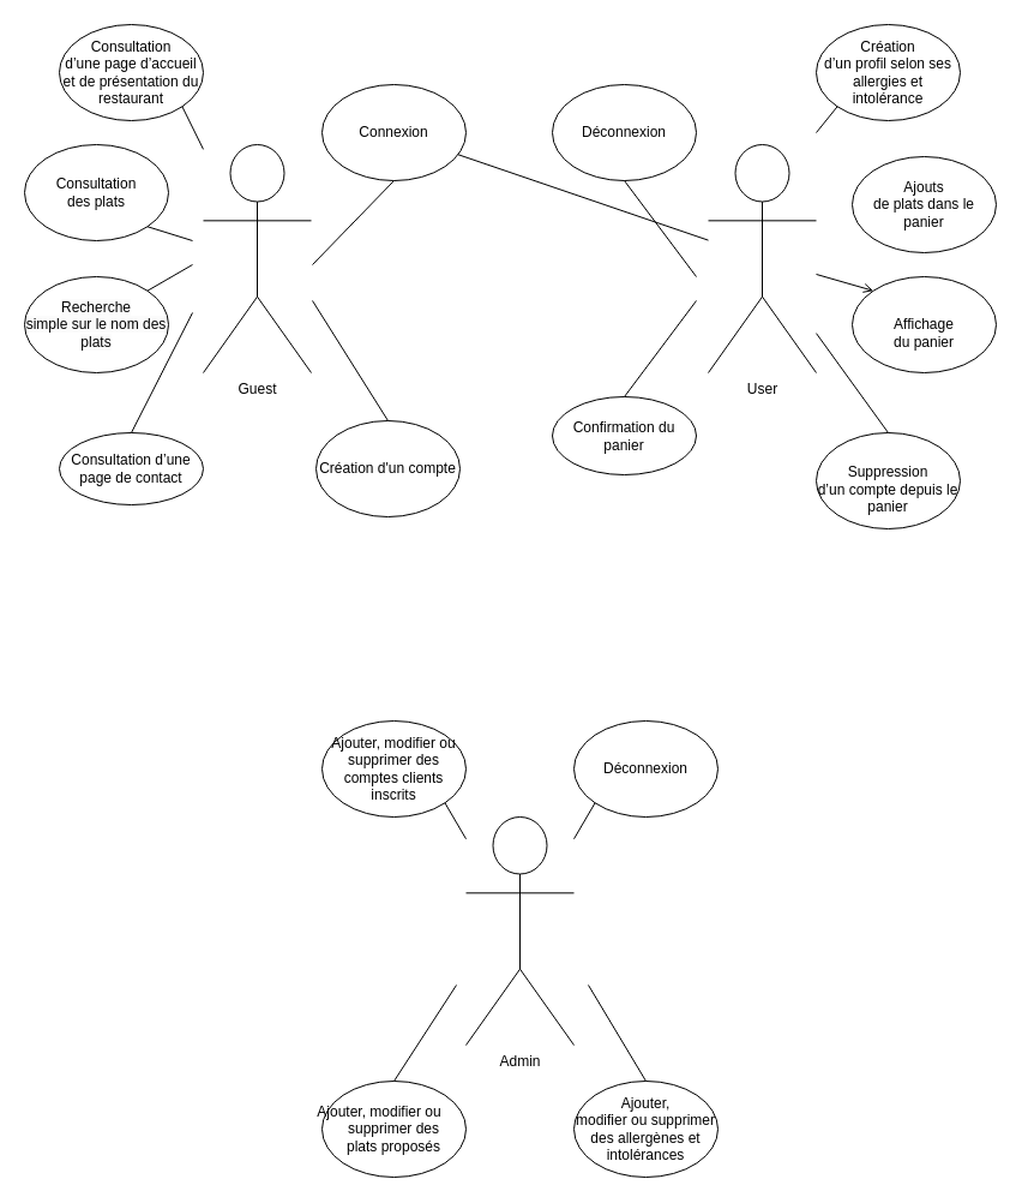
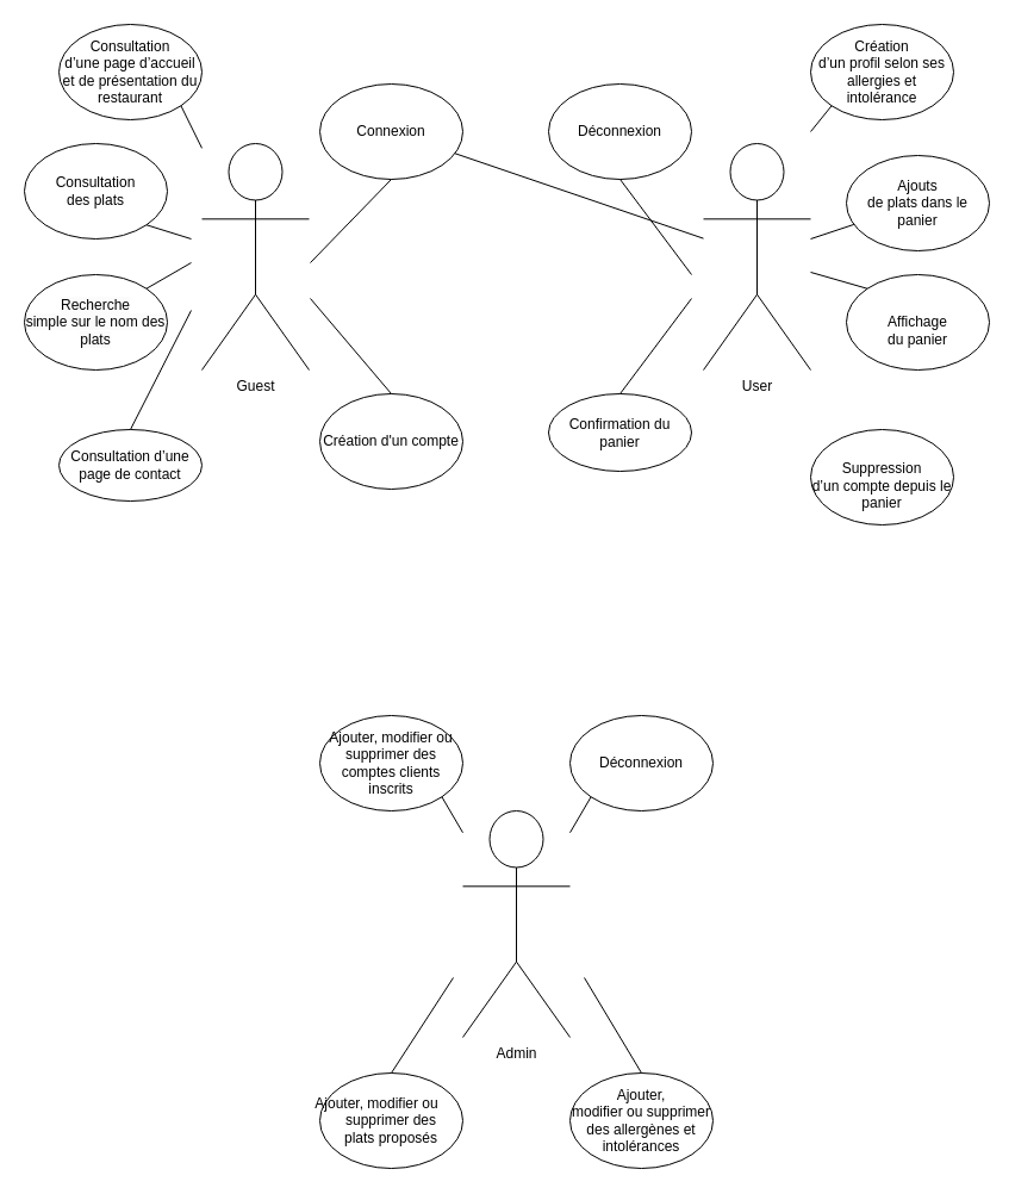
  <mxCell id="0" />
  <mxCell id="1" parent="0" />
  <mxCell id="2" value="Guest" style="shape=umlActor;verticalLabelPosition=bottom;verticalAlign=top;html=1;outlineConnect=0;" vertex="1" parent="1"><mxGeometry x="169" y="120" width="90" height="190" as="geometry" /></mxCell>
  <mxCell id="3" value="User" style="shape=umlActor;verticalLabelPosition=bottom;verticalAlign=top;html=1;outlineConnect=0;" vertex="1" parent="1"><mxGeometry x="590" y="120" width="90" height="190" as="geometry" /></mxCell>
  <mxCell id="4" value="Admin" style="shape=umlActor;verticalLabelPosition=bottom;verticalAlign=top;html=1;outlineConnect=0;" vertex="1" parent="1"><mxGeometry x="388" y="680" width="90" height="190" as="geometry" /></mxCell>
  <mxCell id="5" value="Consultation&lt;br&gt;d’une page d’accueil et de présentation du restaurant" style="ellipse;whiteSpace=wrap;html=1;" vertex="1" parent="1"><mxGeometry x="49" y="20" width="120" height="80" as="geometry" /></mxCell>
  <mxCell id="6" value="Consultation&lt;br&gt;des plats" style="ellipse;whiteSpace=wrap;html=1;" vertex="1" parent="1"><mxGeometry x="20" y="120" width="120" height="80" as="geometry" /></mxCell>
  <mxCell id="7" value="&lt;span style=&quot;text-indent: -18pt; background-color: initial;&quot; lang=&quot;FR&quot;&gt;Consultation d’une page de contact&lt;/span&gt;" style="ellipse;whiteSpace=wrap;html=1;" vertex="1" parent="1"><mxGeometry x="49" y="360" width="120" height="60" as="geometry" /></mxCell>
  <mxCell id="8" value="&lt;span style=&quot;color: rgb(0, 0, 0); font-family: Helvetica; font-size: 12px; font-style: normal; font-variant-ligatures: normal; font-variant-caps: normal; font-weight: 400; letter-spacing: normal; orphans: 2; text-align: left; text-indent: 0px; text-transform: none; widows: 2; word-spacing: 0px; -webkit-text-stroke-width: 0px; background-color: rgb(251, 251, 251); text-decoration-thickness: initial; text-decoration-style: initial; text-decoration-color: initial; float: none; display: inline !important;&quot;&gt;Recherche&lt;/span&gt;&lt;br style=&quot;border-color: var(--border-color); color: rgb(0, 0, 0); font-family: Helvetica; font-size: 12px; font-style: normal; font-variant-ligatures: normal; font-variant-caps: normal; font-weight: 400; letter-spacing: normal; orphans: 2; text-align: left; text-indent: 0px; text-transform: none; widows: 2; word-spacing: 0px; -webkit-text-stroke-width: 0px; background-color: rgb(251, 251, 251); text-decoration-thickness: initial; text-decoration-style: initial; text-decoration-color: initial;&quot;&gt;&lt;span style=&quot;color: rgb(0, 0, 0); font-family: Helvetica; font-size: 12px; font-style: normal; font-variant-ligatures: normal; font-variant-caps: normal; font-weight: 400; letter-spacing: normal; orphans: 2; text-align: left; text-indent: 0px; text-transform: none; widows: 2; word-spacing: 0px; -webkit-text-stroke-width: 0px; background-color: rgb(251, 251, 251); text-decoration-thickness: initial; text-decoration-style: initial; text-decoration-color: initial; float: none; display: inline !important;&quot;&gt;simple sur le nom des plats&lt;/span&gt;" style="ellipse;whiteSpace=wrap;html=1;" vertex="1" parent="1"><mxGeometry x="20" y="230" width="120" height="80" as="geometry" /></mxCell>
  <mxCell id="9" value="&lt;span style=&quot;text-indent: -18pt; background-color: initial;&quot; lang=&quot;FR&quot;&gt;Connexion&lt;/span&gt;" style="ellipse;whiteSpace=wrap;html=1;" vertex="1" parent="1"><mxGeometry x="268" y="70" width="120" height="80" as="geometry" /></mxCell>
- <mxCell id="10" value="&lt;span style=&quot;text-indent: -18pt; background-color: initial;&quot; lang=&quot;FR&quot;&gt;Création d'un compte&lt;br&gt;&lt;/span&gt;" style="ellipse;whiteSpace=wrap;html=1;" vertex="1" parent="1"><mxGeometry x="263" y="350" width="120" height="80" as="geometry" /></mxCell>
+ <mxCell id="10" value="&lt;span style=&quot;text-indent: -18pt; background-color: initial;&quot; lang=&quot;FR&quot;&gt;Création d'un compte&lt;br&gt;&lt;/span&gt;" style="ellipse;whiteSpace=wrap;html=1;" vertex="1" parent="1"><mxGeometry x="268" y="330" width="120" height="80" as="geometry" /></mxCell>
  <mxCell id="11" value="Création&lt;br/&gt;d’un profil selon ses allergies et intolérance" style="ellipse;whiteSpace=wrap;html=1;" vertex="1" parent="1"><mxGeometry x="680" y="20" width="120" height="80" as="geometry" /></mxCell>
  <mxCell id="12" value="&lt;span style=&quot;text-indent: -18pt; background-color: initial;&quot; lang=&quot;FR&quot;&gt;Confirmation du panier&lt;/span&gt;" style="ellipse;whiteSpace=wrap;html=1;" vertex="1" parent="1"><mxGeometry x="460" y="330" width="120" height="65" as="geometry" /></mxCell>
  <mxCell id="13" value="&lt;br&gt;&lt;span&gt;Suppression&lt;br&gt;d’un compte depuis le panier&lt;/span&gt;&lt;br&gt;" style="ellipse;whiteSpace=wrap;html=1;" vertex="1" parent="1"><mxGeometry x="680" y="360" width="120" height="80" as="geometry" /></mxCell>
  <mxCell id="14" value="&lt;br&gt;&lt;span&gt;Affichage&lt;br&gt;du panier&lt;/span&gt;&lt;br&gt;" style="ellipse;whiteSpace=wrap;html=1;" vertex="1" parent="1"><mxGeometry x="710" y="230" width="120" height="80" as="geometry" /></mxCell>
  <mxCell id="15" value="Ajouts&lt;br/&gt;de plats dans le panier" style="ellipse;whiteSpace=wrap;html=1;" vertex="1" parent="1"><mxGeometry x="710" y="130" width="120" height="80" as="geometry" /></mxCell>
  <mxCell id="16" value="&lt;span style=&quot;text-indent: -18pt; background-color: initial;&quot; lang=&quot;FR&quot;&gt;Déconnexion&lt;/span&gt;" style="ellipse;whiteSpace=wrap;html=1;" vertex="1" parent="1"><mxGeometry x="460" y="70" width="120" height="80" as="geometry" /></mxCell>
  <mxCell id="17" value="&lt;p class=&quot;MsoBodyText&quot;&gt;&lt;span lang=&quot;FR&quot;&gt;Ajouter, modifier ou supprimer des&lt;br&gt;comptes clients inscrits&lt;/span&gt;&lt;/p&gt;" style="ellipse;whiteSpace=wrap;html=1;" vertex="1" parent="1"><mxGeometry x="268" y="600" width="120" height="80" as="geometry" /></mxCell>
  <mxCell id="18" value="&lt;p style=&quot;margin-top:0cm;margin-right:0cm;margin-bottom:0cm;&lt;br/&gt;margin-left:93.25pt;margin-bottom:.0001pt;text-indent:-18.0pt;mso-list:l0 level2 lfo1&quot; class=&quot;MsoBodyText&quot;&gt;&lt;span lang=&quot;FR&quot;&gt;Ajouter, modifier ou supprimer des&lt;br/&gt;plats proposés&lt;/span&gt;&lt;/p&gt;" style="ellipse;whiteSpace=wrap;html=1;" vertex="1" parent="1"><mxGeometry x="268" y="900" width="120" height="80" as="geometry" /></mxCell>
  <mxCell id="19" value="Ajouter,&lt;br/&gt;modifier ou supprimer des allergènes et intolérances" style="ellipse;whiteSpace=wrap;html=1;" vertex="1" parent="1"><mxGeometry x="478" y="900" width="120" height="80" as="geometry" /></mxCell>
  <mxCell id="20" value="&lt;span style=&quot;text-indent: -18pt; background-color: initial;&quot; lang=&quot;FR&quot;&gt;Déconnexion&lt;/span&gt;" style="ellipse;whiteSpace=wrap;html=1;" vertex="1" parent="1"><mxGeometry x="478" y="600" width="120" height="80" as="geometry" /></mxCell>
  <mxCell id="21" value="" style="endArrow=none;html=1;rounded=0;entryX=0.5;entryY=0;entryDx=0;entryDy=0;" edge="1" parent="1" target="7"><mxGeometry width="50" height="50" relative="1" as="geometry"><mxPoint x="160" y="260" as="sourcePoint" /><mxPoint x="150" y="730" as="targetPoint" /></mxGeometry></mxCell>
  <mxCell id="22" value="" style="endArrow=none;html=1;rounded=0;entryX=1;entryY=0;entryDx=0;entryDy=0;" edge="1" parent="1" target="8"><mxGeometry width="50" height="50" relative="1" as="geometry"><mxPoint x="160" y="220" as="sourcePoint" /><mxPoint x="160" y="740" as="targetPoint" /></mxGeometry></mxCell>
  <mxCell id="23" value="" style="endArrow=none;html=1;rounded=0;entryX=1;entryY=1;entryDx=0;entryDy=0;" edge="1" parent="1" target="6"><mxGeometry width="50" height="50" relative="1" as="geometry"><mxPoint x="160" y="200" as="sourcePoint" /><mxPoint x="170" y="750" as="targetPoint" /></mxGeometry></mxCell>
  <mxCell id="24" value="" style="endArrow=none;html=1;rounded=0;entryX=1;entryY=1;entryDx=0;entryDy=0;" edge="1" parent="1" source="2" target="5"><mxGeometry width="50" height="50" relative="1" as="geometry"><mxPoint x="130" y="810" as="sourcePoint" /><mxPoint x="180" y="760" as="targetPoint" /></mxGeometry></mxCell>
  <mxCell id="25" value="" style="endArrow=none;html=1;rounded=0;entryX=0.5;entryY=0;entryDx=0;entryDy=0;" edge="1" parent="1" target="10"><mxGeometry width="50" height="50" relative="1" as="geometry"><mxPoint x="260" y="250" as="sourcePoint" /><mxPoint x="190" y="770" as="targetPoint" /></mxGeometry></mxCell>
  <mxCell id="26" value="" style="endArrow=none;html=1;rounded=0;exitX=0.5;exitY=0;exitDx=0;exitDy=0;" edge="1" parent="1" source="19"><mxGeometry width="50" height="50" relative="1" as="geometry"><mxPoint x="150" y="830" as="sourcePoint" /><mxPoint x="490" y="820" as="targetPoint" /></mxGeometry></mxCell>
  <mxCell id="27" value="" style="endArrow=none;html=1;rounded=0;exitX=0.5;exitY=0;exitDx=0;exitDy=0;" edge="1" parent="1" source="18"><mxGeometry width="50" height="50" relative="1" as="geometry"><mxPoint x="160" y="840" as="sourcePoint" /><mxPoint x="380" y="820" as="targetPoint" /></mxGeometry></mxCell>
  <mxCell id="28" value="" style="endArrow=none;html=1;rounded=0;entryX=0;entryY=1;entryDx=0;entryDy=0;" edge="1" parent="1" source="4" target="20"><mxGeometry width="50" height="50" relative="1" as="geometry"><mxPoint x="170" y="850" as="sourcePoint" /><mxPoint x="220" y="800" as="targetPoint" /></mxGeometry></mxCell>
  <mxCell id="29" value="" style="endArrow=none;html=1;rounded=0;entryX=1;entryY=1;entryDx=0;entryDy=0;" edge="1" parent="1" source="4" target="17"><mxGeometry width="50" height="50" relative="1" as="geometry"><mxPoint x="180" y="860" as="sourcePoint" /><mxPoint x="230" y="810" as="targetPoint" /></mxGeometry></mxCell>
  <mxCell id="30" value="" style="endArrow=none;html=1;rounded=0;entryX=0.5;entryY=1;entryDx=0;entryDy=0;" edge="1" parent="1" target="9"><mxGeometry width="50" height="50" relative="1" as="geometry"><mxPoint x="260" y="220" as="sourcePoint" /><mxPoint x="240" y="820" as="targetPoint" /></mxGeometry></mxCell>
  <mxCell id="31" value="" style="endArrow=none;html=1;rounded=0;entryX=0.5;entryY=0;entryDx=0;entryDy=0;" edge="1" parent="1" target="12"><mxGeometry width="50" height="50" relative="1" as="geometry"><mxPoint x="580" y="250" as="sourcePoint" /><mxPoint x="250" y="830" as="targetPoint" /></mxGeometry></mxCell>
  <mxCell id="32" value="" style="endArrow=none;html=1;rounded=0;entryX=0.5;entryY=1;entryDx=0;entryDy=0;" edge="1" parent="1" target="16"><mxGeometry width="50" height="50" relative="1" as="geometry"><mxPoint x="580" y="230" as="sourcePoint" /><mxPoint x="260" y="840" as="targetPoint" /></mxGeometry></mxCell>
  <mxCell id="33" value="" style="endArrow=none;html=1;rounded=0;entryX=0;entryY=1;entryDx=0;entryDy=0;" edge="1" parent="1" target="11"><mxGeometry width="50" height="50" relative="1" as="geometry"><mxPoint x="680" y="110" as="sourcePoint" /><mxPoint x="270" y="850" as="targetPoint" /></mxGeometry></mxCell>
  <mxCell id="34" value="" style="endArrow=none;html=1;rounded=0;" edge="1" parent="1" source="3" target="9"><mxGeometry width="50" height="50" relative="1" as="geometry"><mxPoint x="230" y="910" as="sourcePoint" /><mxPoint x="280" y="860" as="targetPoint" /></mxGeometry></mxCell>
- <mxCell id="35" value="" style="endArrow=open;html=1;rounded=0;entryX=0;entryY=0;entryDx=0;entryDy=0;" edge="1" parent="1" source="3" target="14"><mxGeometry width="50" height="50" relative="1" as="geometry"><mxPoint x="240" y="920" as="sourcePoint" /><mxPoint x="290" y="870" as="targetPoint" /></mxGeometry></mxCell>
- <mxCell id="36" value="" style="endArrow=none;html=1;rounded=0;entryX=0.5;entryY=0;entryDx=0;entryDy=0;" edge="1" parent="1" source="3" target="13"><mxGeometry width="50" height="50" relative="1" as="geometry"><mxPoint x="250" y="930" as="sourcePoint" /><mxPoint x="300" y="880" as="targetPoint" /></mxGeometry></mxCell>
+ <mxCell id="35" value="" style="endArrow=none;html=1;rounded=0;entryX=0;entryY=0;entryDx=0;entryDy=0;" edge="1" parent="1" source="3" target="14"><mxGeometry width="50" height="50" relative="1" as="geometry"><mxPoint x="240" y="920" as="sourcePoint" /><mxPoint x="290" y="870" as="targetPoint" /></mxGeometry></mxCell>
+ <mxCell id="36" value="" style="endArrow=none;html=1;rounded=0;" edge="1" parent="1" source="3" target="15"><mxGeometry width="50" height="50" relative="1" as="geometry"><mxPoint x="250" y="930" as="sourcePoint" /><mxPoint x="300" y="880" as="targetPoint" /></mxGeometry></mxCell>
